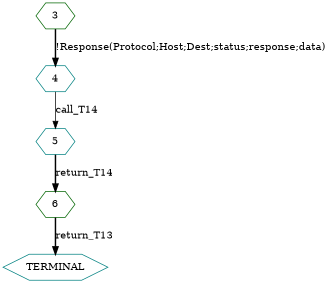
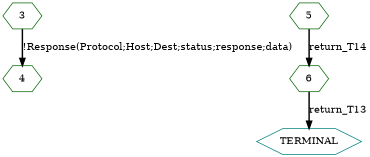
  digraph {
    node [color=darkgreen shape=hexagon]
    edge [style=bold]
    n1 [label=3]
-   n2 [color=teal label=4]
+   n2 [label=4]
    n3 [color=teal label=TERMINAL]
-   n4 [color=teal label=5]
+   n4 [label=5]
    n5 [label=6]
    n1 -> n2 [label="!Response(Protocol;Host;Dest;status;response;data)"]
-   n2 -> n4 [label=call_T14 style=solid]
    n4 -> n5 [label=return_T14]
    n5 -> n3 [label=return_T13]
  }
